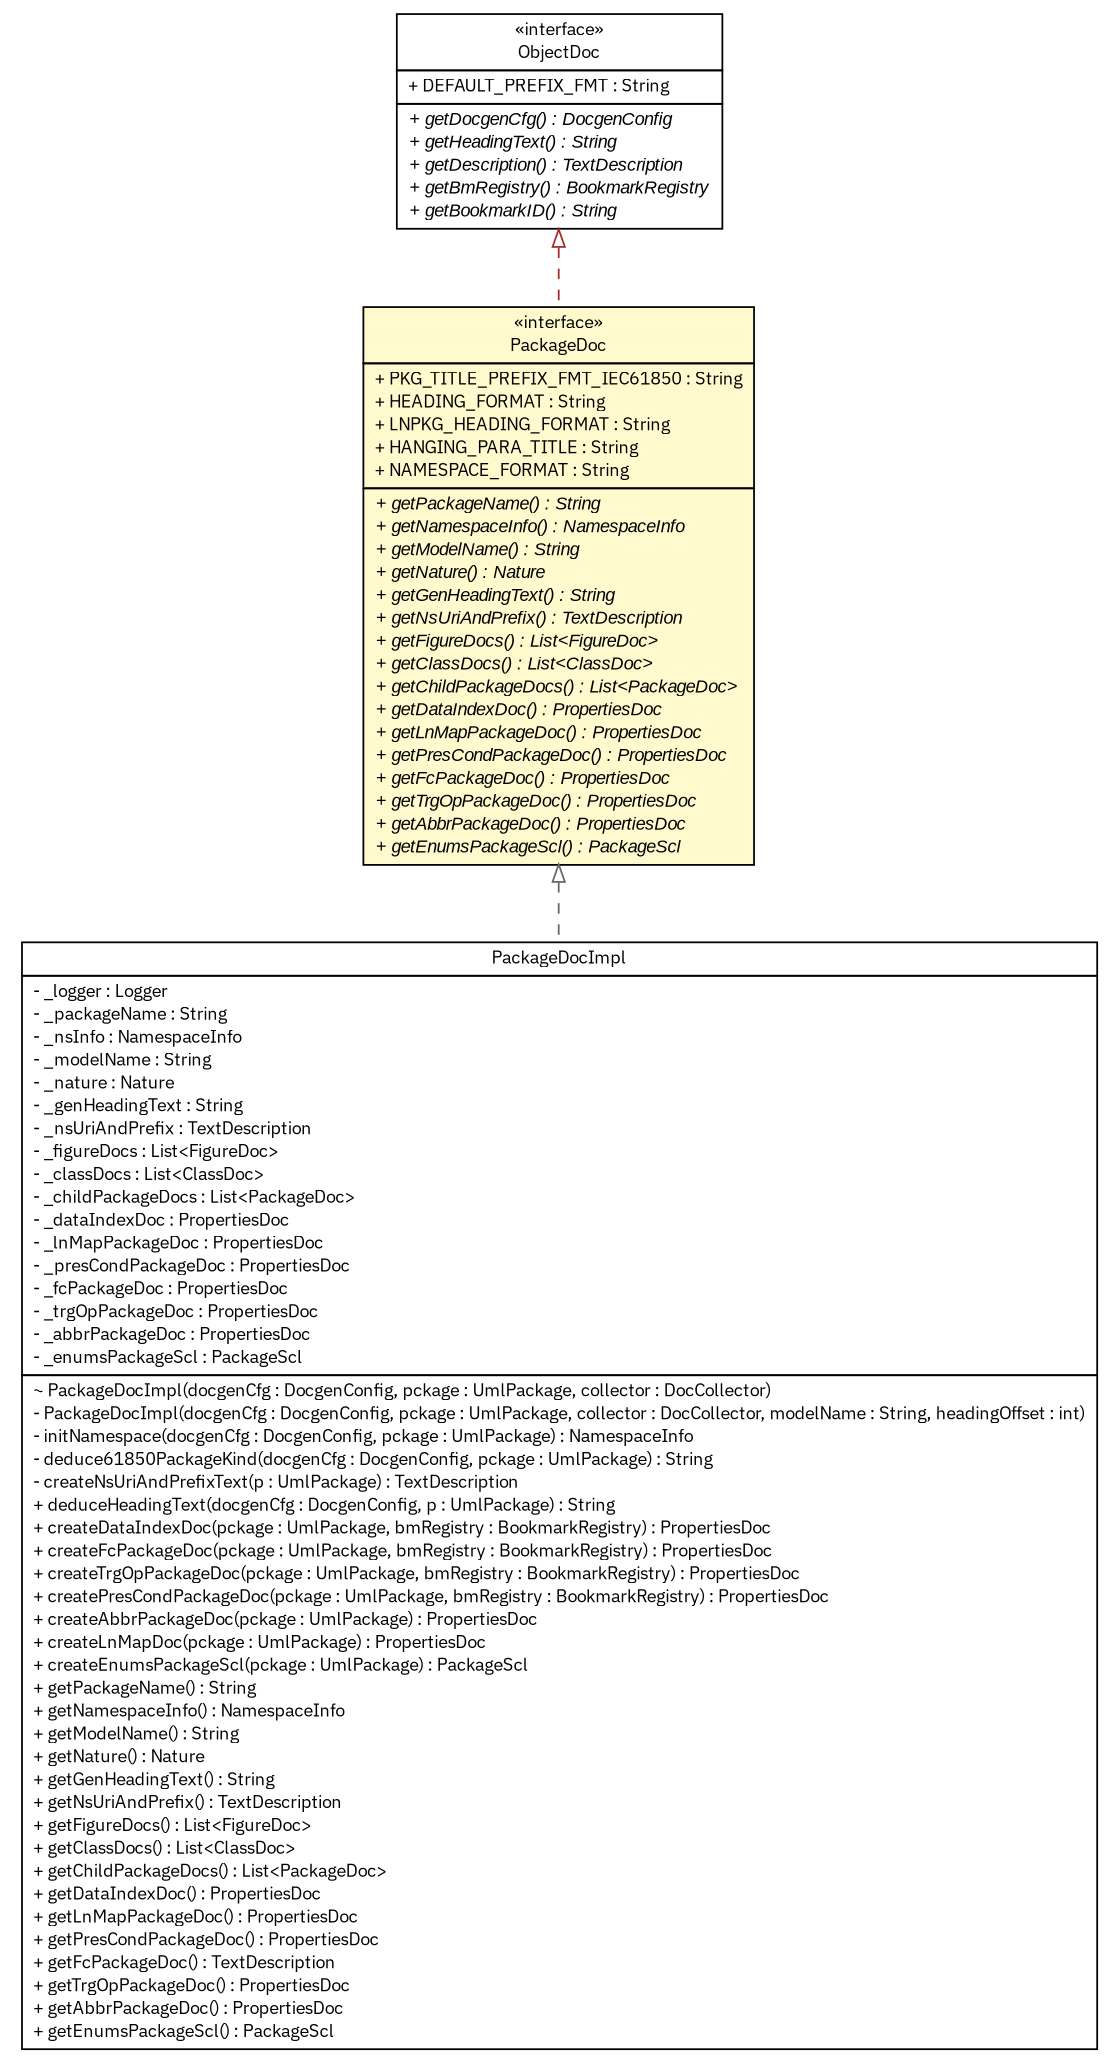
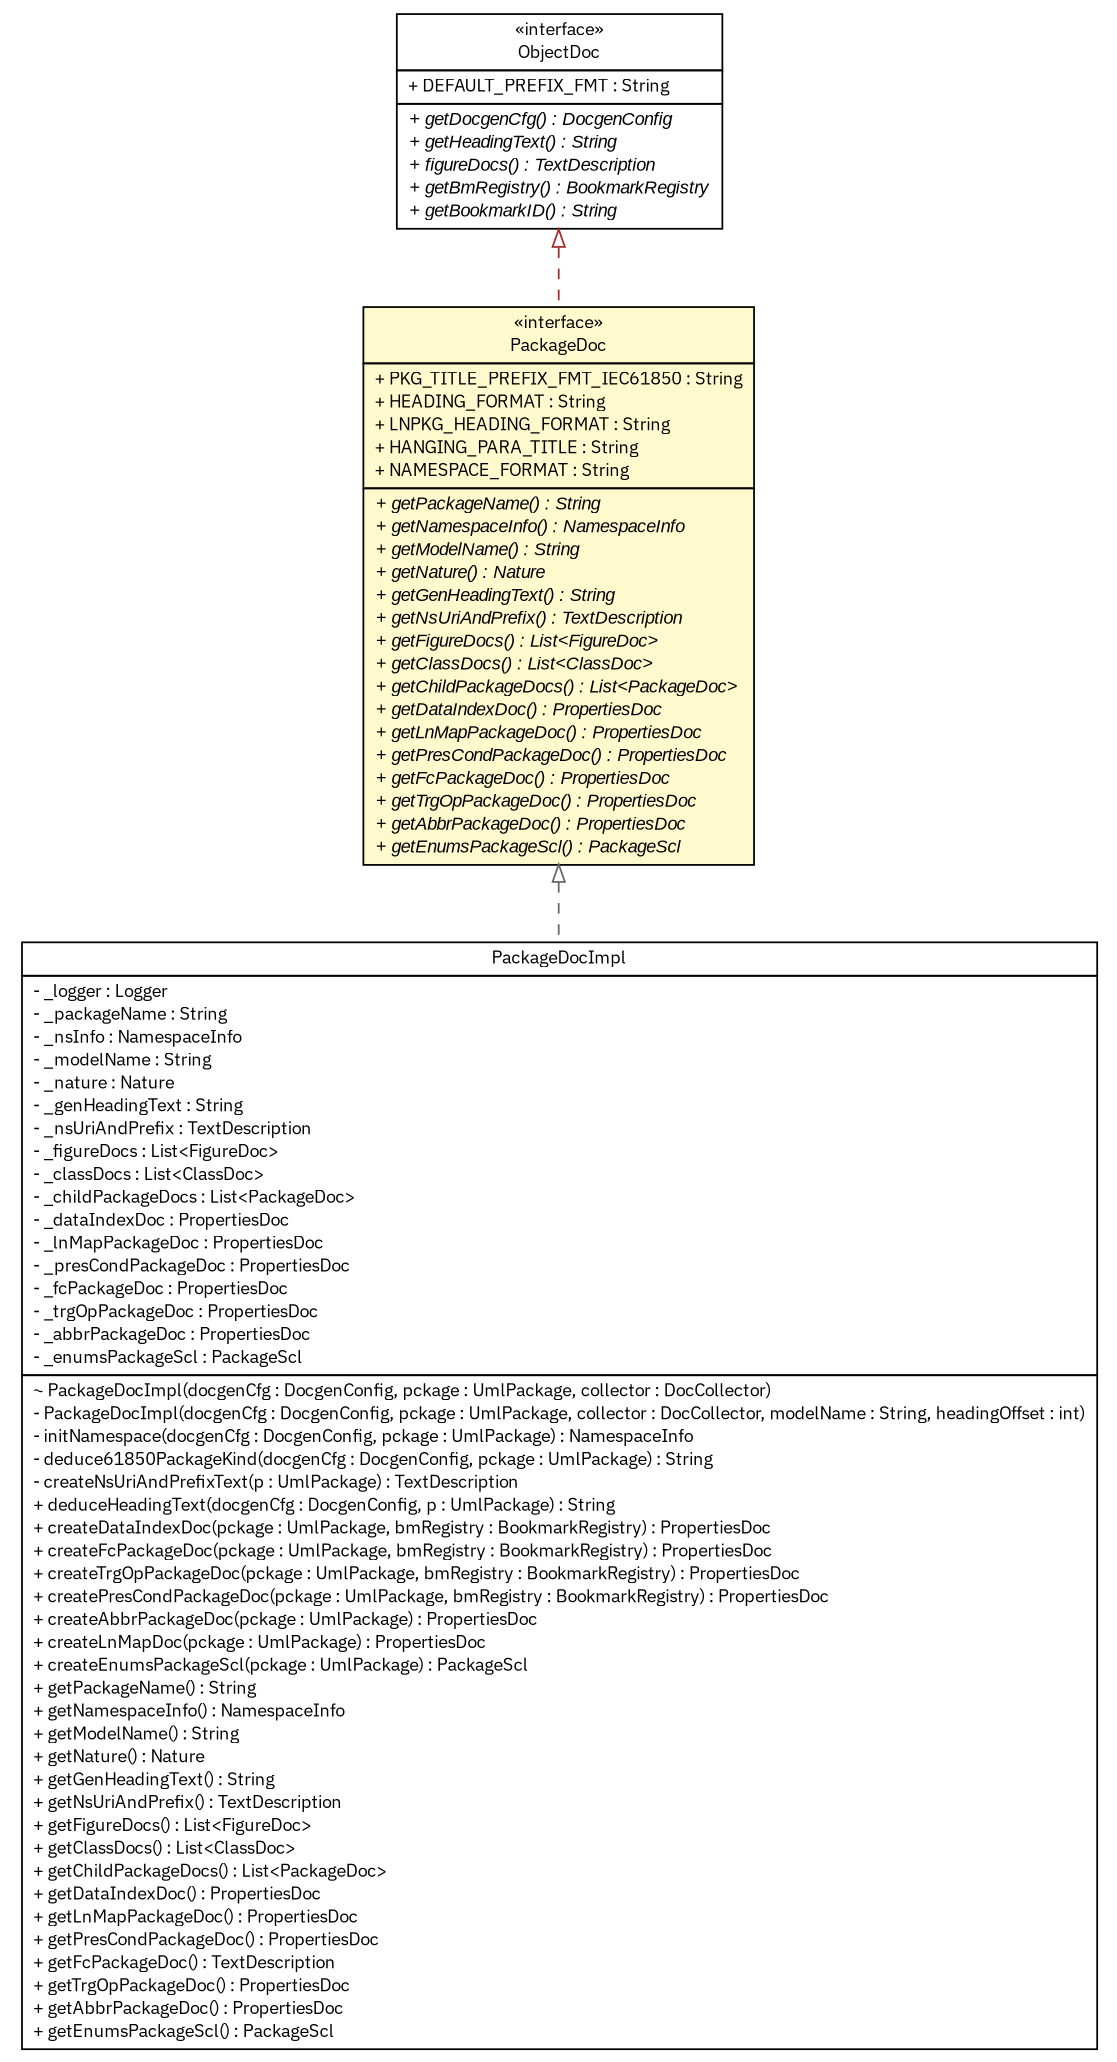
  digraph {
    fontname="IBM Plex Sans"
    nodesep=0.25
    ranksep=0.5
    node [fontcolor=black fontname="IBM Plex Sans" fontsize=10.0 shape=plaintext]
    edge [arrowtail=empty dir=back fontname="IBM Plex Sans" fontsize=10 headport=p labelfontname=arial labelfontsize=10 style=dashed tailport=p]
    n1 [label=<<table title="org.tanjakostic.jcleancim.docgen.collector.PackageDoc" border="0" cellborder="1" cellspacing="0" cellpadding="2" port="p" bgcolor="lemonChiffon" href="./PackageDoc.html"> 		<tr><td><table border="0" cellspacing="0" cellpadding="1"> <tr><td align="center" balign="center"> &#171;interface&#187; </td></tr> <tr><td align="center" balign="center"> PackageDoc </td></tr> 		</table></td></tr> 		<tr><td><table border="0" cellspacing="0" cellpadding="1"> <tr><td align="left" balign="left"> + PKG_TITLE_PREFIX_FMT_IEC61850 : String </td></tr> <tr><td align="left" balign="left"> + HEADING_FORMAT : String </td></tr> <tr><td align="left" balign="left"> + LNPKG_HEADING_FORMAT : String </td></tr> <tr><td align="left" balign="left"> + HANGING_PARA_TITLE : String </td></tr> <tr><td align="left" balign="left"> + NAMESPACE_FORMAT : String </td></tr> 		</table></td></tr> 		<tr><td><table border="0" cellspacing="0" cellpadding="1"> <tr><td align="left" balign="left"><font face="Arial Italic" point-size="10.0"> + getPackageName() : String </font></td></tr> <tr><td align="left" balign="left"><font face="Arial Italic" point-size="10.0"> + getNamespaceInfo() : NamespaceInfo </font></td></tr> <tr><td align="left" balign="left"><font face="Arial Italic" point-size="10.0"> + getModelName() : String </font></td></tr> <tr><td align="left" balign="left"><font face="Arial Italic" point-size="10.0"> + getNature() : Nature </font></td></tr> <tr><td align="left" balign="left"><font face="Arial Italic" point-size="10.0"> + getGenHeadingText() : String </font></td></tr> <tr><td align="left" balign="left"><font face="Arial Italic" point-size="10.0"> + getNsUriAndPrefix() : TextDescription </font></td></tr> <tr><td align="left" balign="left"><font face="Arial Italic" point-size="10.0"> + getFigureDocs() : List&lt;FigureDoc&gt; </font></td></tr> <tr><td align="left" balign="left"><font face="Arial Italic" point-size="10.0"> + getClassDocs() : List&lt;ClassDoc&gt; </font></td></tr> <tr><td align="left" balign="left"><font face="Arial Italic" point-size="10.0"> + getChildPackageDocs() : List&lt;PackageDoc&gt; </font></td></tr> <tr><td align="left" balign="left"><font face="Arial Italic" point-size="10.0"> + getDataIndexDoc() : PropertiesDoc </font></td></tr> <tr><td align="left" balign="left"><font face="Arial Italic" point-size="10.0"> + getLnMapPackageDoc() : PropertiesDoc </font></td></tr> <tr><td align="left" balign="left"><font face="Arial Italic" point-size="10.0"> + getPresCondPackageDoc() : PropertiesDoc </font></td></tr> <tr><td align="left" balign="left"><font face="Arial Italic" point-size="10.0"> + getFcPackageDoc() : PropertiesDoc </font></td></tr> <tr><td align="left" balign="left"><font face="Arial Italic" point-size="10.0"> + getTrgOpPackageDoc() : PropertiesDoc </font></td></tr> <tr><td align="left" balign="left"><font face="Arial Italic" point-size="10.0"> + getAbbrPackageDoc() : PropertiesDoc </font></td></tr> <tr><td align="left" balign="left"><font face="Arial Italic" point-size="10.0"> + getEnumsPackageScl() : PackageScl </font></td></tr> 		</table></td></tr> 		</table>>]
    n2 [label=<<table title="org.tanjakostic.jcleancim.docgen.collector.impl.PackageDocImpl" border="0" cellborder="1" cellspacing="0" cellpadding="2" port="p" href="./impl/PackageDocImpl.html"> 		<tr><td><table border="0" cellspacing="0" cellpadding="1"> <tr><td align="center" balign="center"> PackageDocImpl </td></tr> 		</table></td></tr> 		<tr><td><table border="0" cellspacing="0" cellpadding="1"> <tr><td align="left" balign="left"> - _logger : Logger </td></tr> <tr><td align="left" balign="left"> - _packageName : String </td></tr> <tr><td align="left" balign="left"> - _nsInfo : NamespaceInfo </td></tr> <tr><td align="left" balign="left"> - _modelName : String </td></tr> <tr><td align="left" balign="left"> - _nature : Nature </td></tr> <tr><td align="left" balign="left"> - _genHeadingText : String </td></tr> <tr><td align="left" balign="left"> - _nsUriAndPrefix : TextDescription </td></tr> <tr><td align="left" balign="left"> - _figureDocs : List&lt;FigureDoc&gt; </td></tr> <tr><td align="left" balign="left"> - _classDocs : List&lt;ClassDoc&gt; </td></tr> <tr><td align="left" balign="left"> - _childPackageDocs : List&lt;PackageDoc&gt; </td></tr> <tr><td align="left" balign="left"> - _dataIndexDoc : PropertiesDoc </td></tr> <tr><td align="left" balign="left"> - _lnMapPackageDoc : PropertiesDoc </td></tr> <tr><td align="left" balign="left"> - _presCondPackageDoc : PropertiesDoc </td></tr> <tr><td align="left" balign="left"> - _fcPackageDoc : PropertiesDoc </td></tr> <tr><td align="left" balign="left"> - _trgOpPackageDoc : PropertiesDoc </td></tr> <tr><td align="left" balign="left"> - _abbrPackageDoc : PropertiesDoc </td></tr> <tr><td align="left" balign="left"> - _enumsPackageScl : PackageScl </td></tr> 		</table></td></tr> 		<tr><td><table border="0" cellspacing="0" cellpadding="1"> <tr><td align="left" balign="left"> ~ PackageDocImpl(docgenCfg : DocgenConfig, pckage : UmlPackage, collector : DocCollector) </td></tr> <tr><td align="left" balign="left"> - PackageDocImpl(docgenCfg : DocgenConfig, pckage : UmlPackage, collector : DocCollector, modelName : String, headingOffset : int) </td></tr> <tr><td align="left" balign="left"> - initNamespace(docgenCfg : DocgenConfig, pckage : UmlPackage) : NamespaceInfo </td></tr> <tr><td align="left" balign="left"> - deduce61850PackageKind(docgenCfg : DocgenConfig, pckage : UmlPackage) : String </td></tr> <tr><td align="left" balign="left"> - createNsUriAndPrefixText(p : UmlPackage) : TextDescription </td></tr> <tr><td align="left" balign="left"> + deduceHeadingText(docgenCfg : DocgenConfig, p : UmlPackage) : String </td></tr> <tr><td align="left" balign="left"> + createDataIndexDoc(pckage : UmlPackage, bmRegistry : BookmarkRegistry) : PropertiesDoc </td></tr> <tr><td align="left" balign="left"> + createFcPackageDoc(pckage : UmlPackage, bmRegistry : BookmarkRegistry) : PropertiesDoc </td></tr> <tr><td align="left" balign="left"> + createTrgOpPackageDoc(pckage : UmlPackage, bmRegistry : BookmarkRegistry) : PropertiesDoc </td></tr> <tr><td align="left" balign="left"> + createPresCondPackageDoc(pckage : UmlPackage, bmRegistry : BookmarkRegistry) : PropertiesDoc </td></tr> <tr><td align="left" balign="left"> + createAbbrPackageDoc(pckage : UmlPackage) : PropertiesDoc </td></tr> <tr><td align="left" balign="left"> + createLnMapDoc(pckage : UmlPackage) : PropertiesDoc </td></tr> <tr><td align="left" balign="left"> + createEnumsPackageScl(pckage : UmlPackage) : PackageScl </td></tr> <tr><td align="left" balign="left"> + getPackageName() : String </td></tr> <tr><td align="left" balign="left"> + getNamespaceInfo() : NamespaceInfo </td></tr> <tr><td align="left" balign="left"> + getModelName() : String </td></tr> <tr><td align="left" balign="left"> + getNature() : Nature </td></tr> <tr><td align="left" balign="left"> + getGenHeadingText() : String </td></tr> <tr><td align="left" balign="left"> + getNsUriAndPrefix() : TextDescription </td></tr> <tr><td align="left" balign="left"> + getFigureDocs() : List&lt;FigureDoc&gt; </td></tr> <tr><td align="left" balign="left"> + getClassDocs() : List&lt;ClassDoc&gt; </td></tr> <tr><td align="left" balign="left"> + getChildPackageDocs() : List&lt;PackageDoc&gt; </td></tr> <tr><td align="left" balign="left"> + getDataIndexDoc() : PropertiesDoc </td></tr> <tr><td align="left" balign="left"> + getLnMapPackageDoc() : PropertiesDoc </td></tr> <tr><td align="left" balign="left"> + getPresCondPackageDoc() : PropertiesDoc </td></tr> <tr><td align="left" balign="left"> + getFcPackageDoc() : TextDescription </td></tr> <tr><td align="left" balign="left"> + getTrgOpPackageDoc() : PropertiesDoc </td></tr> <tr><td align="left" balign="left"> + getAbbrPackageDoc() : PropertiesDoc </td></tr> <tr><td align="left" balign="left"> + getEnumsPackageScl() : PackageScl </td></tr> 		</table></td></tr> 		</table>>]
-   n3 [label=<<table title="org.tanjakostic.jcleancim.docgen.collector.ObjectDoc" border="0" cellborder="1" cellspacing="0" cellpadding="2" port="p" href="./ObjectDoc.html"> 		<tr><td><table border="0" cellspacing="0" cellpadding="1"> <tr><td align="center" balign="center"> &#171;interface&#187; </td></tr> <tr><td align="center" balign="center"> ObjectDoc </td></tr> 		</table></td></tr> 		<tr><td><table border="0" cellspacing="0" cellpadding="1"> <tr><td align="left" balign="left"> + DEFAULT_PREFIX_FMT : String </td></tr> 		</table></td></tr> 		<tr><td><table border="0" cellspacing="0" cellpadding="1"> <tr><td align="left" balign="left"><font face="Arial Italic" point-size="10.0"> + getDocgenCfg() : DocgenConfig </font></td></tr> <tr><td align="left" balign="left"><font face="Arial Italic" point-size="10.0"> + getHeadingText() : String </font></td></tr> <tr><td align="left" balign="left"><font face="Arial Italic" point-size="10.0"> + getDescription() : TextDescription </font></td></tr> <tr><td align="left" balign="left"><font face="Arial Italic" point-size="10.0"> + getBmRegistry() : BookmarkRegistry </font></td></tr> <tr><td align="left" balign="left"><font face="Arial Italic" point-size="10.0"> + getBookmarkID() : String </font></td></tr> 		</table></td></tr> 		</table>>]
+   n3 [label=<<table title="org.tanjakostic.jcleancim.docgen.collector.ObjectDoc" border="0" cellborder="1" cellspacing="0" cellpadding="2" port="p" href="./ObjectDoc.html"> 		<tr><td><table border="0" cellspacing="0" cellpadding="1"> <tr><td align="center" balign="center"> &#171;interface&#187; </td></tr> <tr><td align="center" balign="center"> ObjectDoc </td></tr> 		</table></td></tr> 		<tr><td><table border="0" cellspacing="0" cellpadding="1"> <tr><td align="left" balign="left"> + DEFAULT_PREFIX_FMT : String </td></tr> 		</table></td></tr> 		<tr><td><table border="0" cellspacing="0" cellpadding="1"> <tr><td align="left" balign="left"><font face="Arial Italic" point-size="10.0"> + getDocgenCfg() : DocgenConfig </font></td></tr> <tr><td align="left" balign="left"><font face="Arial Italic" point-size="10.0"> + getHeadingText() : String </font></td></tr> <tr><td align="left" balign="left"><font face="Arial Italic" point-size="10.0"> + figureDocs() : TextDescription </font></td></tr> <tr><td align="left" balign="left"><font face="Arial Italic" point-size="10.0"> + getBmRegistry() : BookmarkRegistry </font></td></tr> <tr><td align="left" balign="left"><font face="Arial Italic" point-size="10.0"> + getBookmarkID() : String </font></td></tr> 		</table></td></tr> 		</table>>]
    n1 -> n2 [color=gray40]
    n3 -> n1 [color=brown]
  }
